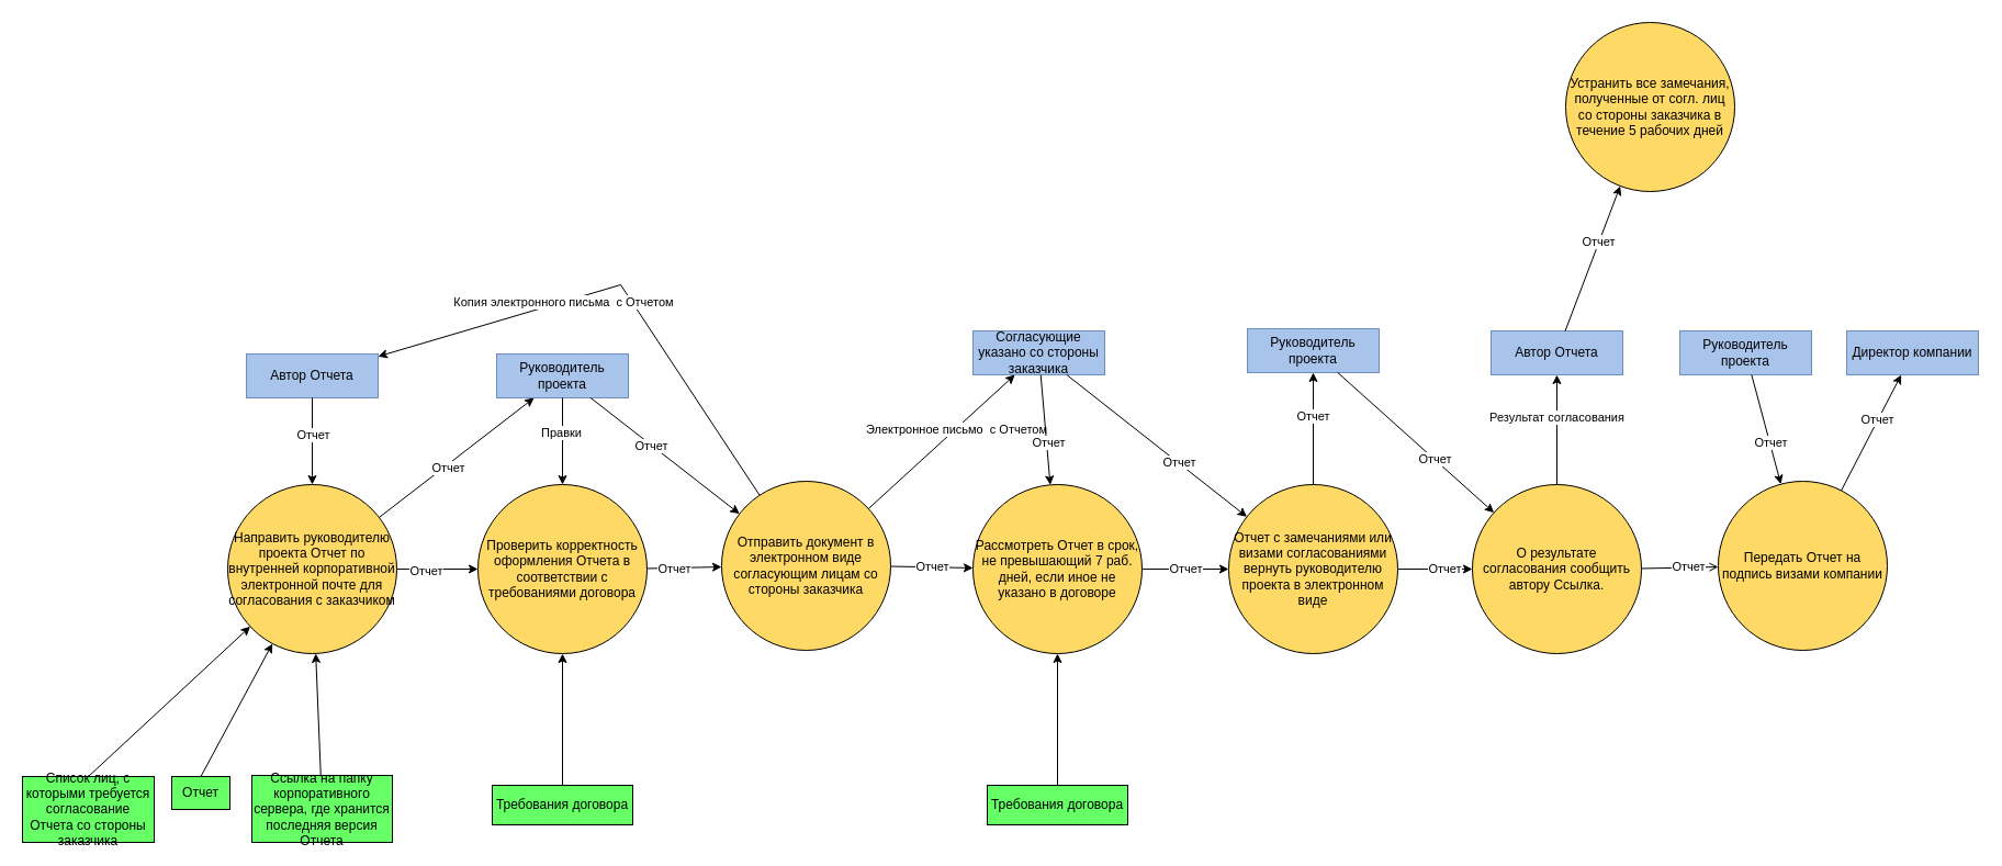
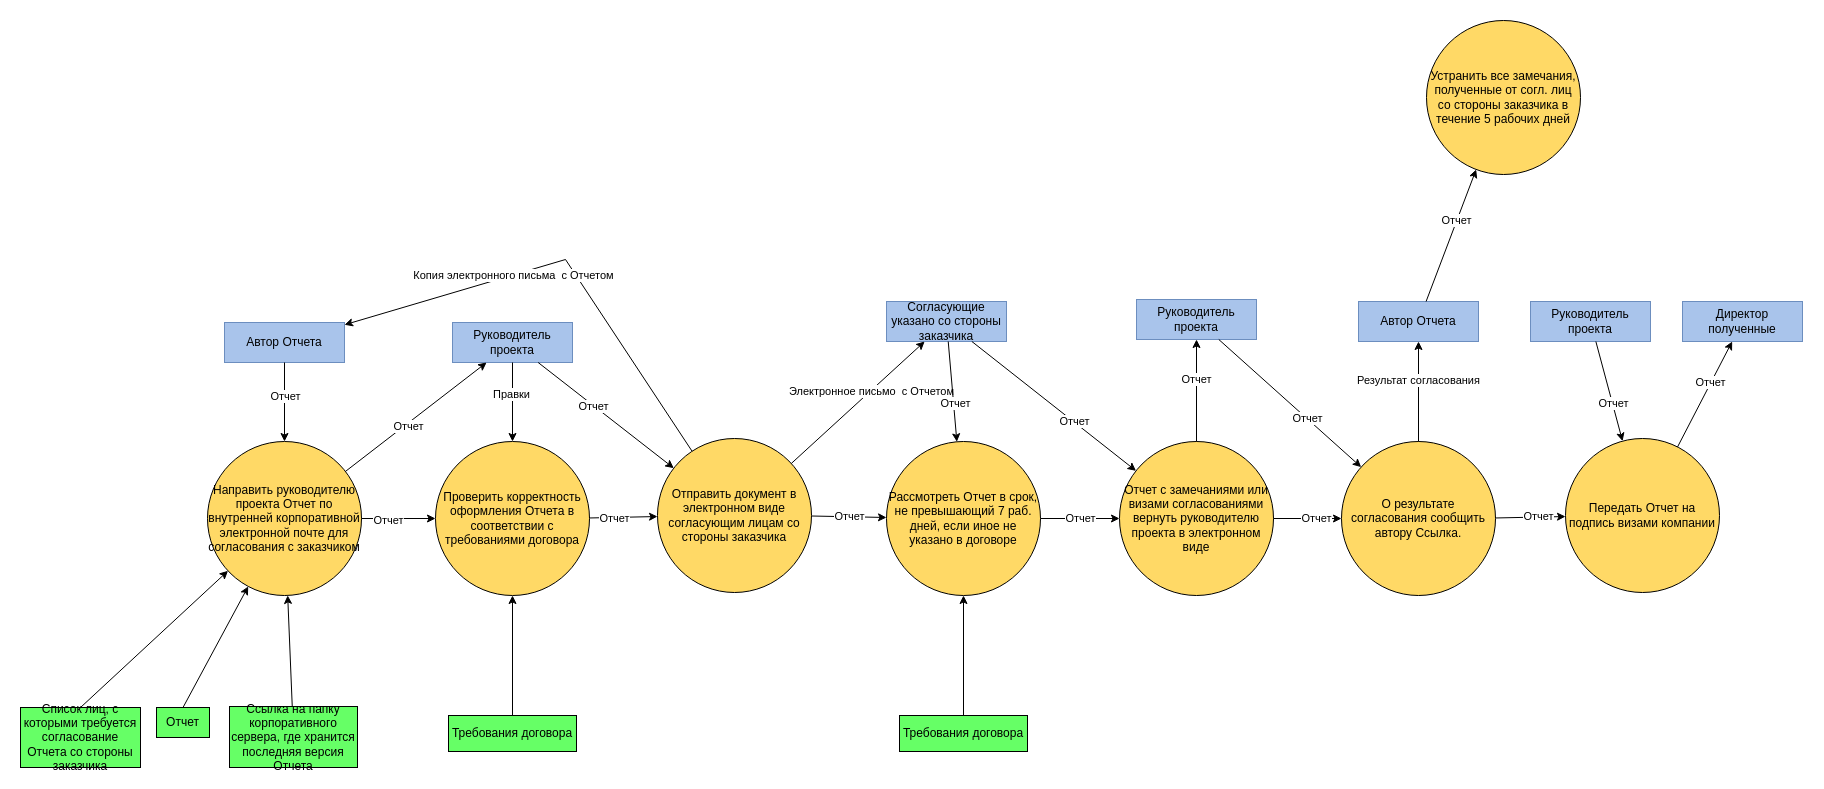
  <mxCell id="0" />
  <mxCell id="1" parent="0" />
  <mxCell id="2" value="Автор Отчета" style="rounded=0;whiteSpace=wrap;html=1;fillColor=#A9C4EB;strokeColor=#6c8ebf;" parent="1" vertex="1"><mxGeometry x="224" y="322" width="120" height="40" as="geometry" /></mxCell>
  <mxCell id="3" value="Список лиц, с которыми требуется согласование Отчета со стороны заказчика" style="rounded=0;whiteSpace=wrap;html=1;fillColor=#66FF66;" parent="1" vertex="1"><mxGeometry x="20" y="707" width="120" height="60" as="geometry" /></mxCell>
  <mxCell id="4" value="Направить руководителю проекта Отчет по внутренней корпоративной электронной почте для согласования с заказчиком" style="ellipse;whiteSpace=wrap;html=1;aspect=fixed;fillColor=#FFD966;" parent="1" vertex="1"><mxGeometry x="207" y="441" width="154" height="154" as="geometry" /></mxCell>
  <mxCell id="5" value="" style="endArrow=classic;html=1;rounded=0;exitX=0.5;exitY=1;exitDx=0;exitDy=0;entryX=0.5;entryY=0;entryDx=0;entryDy=0;" parent="1" source="2" target="4" edge="1"><mxGeometry width="50" height="50" relative="1" as="geometry"><mxPoint x="368" y="699" as="sourcePoint" /><mxPoint x="418" y="649" as="targetPoint" /></mxGeometry></mxCell>
  <mxCell id="6" value="Отчет" style="edgeLabel;html=1;align=center;verticalAlign=middle;resizable=0;points=[];" parent="5" vertex="1" connectable="0"><mxGeometry x="-0.177" relative="1" as="geometry"><mxPoint as="offset" /></mxGeometry></mxCell>
  <mxCell id="7" value="Отчет" style="rounded=0;whiteSpace=wrap;html=1;fillColor=#66FF66;" parent="1" vertex="1"><mxGeometry x="156" y="707" width="53" height="30" as="geometry" /></mxCell>
  <mxCell id="8" value="" style="endArrow=classic;html=1;rounded=0;exitX=0.5;exitY=0;exitDx=0;exitDy=0;" parent="1" source="7" target="4" edge="1"><mxGeometry width="50" height="50" relative="1" as="geometry"><mxPoint x="471" y="645" as="sourcePoint" /><mxPoint x="521" y="595" as="targetPoint" /></mxGeometry></mxCell>
  <mxCell id="9" value="Ссылка на папку корпоративного сервера, где хранится последняя версия Отчета" style="rounded=0;whiteSpace=wrap;html=1;fillColor=#66FF66;" parent="1" vertex="1"><mxGeometry x="229" y="706" width="128" height="61" as="geometry" /></mxCell>
  <mxCell id="10" value="" style="endArrow=classic;html=1;rounded=0;exitX=0.5;exitY=0;exitDx=0;exitDy=0;" parent="1" source="3" target="4" edge="1"><mxGeometry width="50" height="50" relative="1" as="geometry"><mxPoint x="172.18" y="685.23" as="sourcePoint" /><mxPoint x="155.004" y="541" as="targetPoint" /></mxGeometry></mxCell>
  <mxCell id="11" value="" style="endArrow=classic;html=1;rounded=0;" parent="1" source="9" target="4" edge="1"><mxGeometry width="50" height="50" relative="1" as="geometry"><mxPoint x="369.18" y="714.23" as="sourcePoint" /><mxPoint x="352.004" y="570" as="targetPoint" /></mxGeometry></mxCell>
  <mxCell id="12" value="Руководитель проекта" style="rounded=0;whiteSpace=wrap;html=1;fillColor=#A9C4EB;strokeColor=#6c8ebf;" parent="1" vertex="1"><mxGeometry x="452" y="322" width="120" height="40" as="geometry" /></mxCell>
  <mxCell id="13" value="Проверить корректность оформления Отчета в соответствии с требованиями договора" style="ellipse;whiteSpace=wrap;html=1;aspect=fixed;fillColor=#FFD966;" parent="1" vertex="1"><mxGeometry x="435" y="441" width="154" height="154" as="geometry" /></mxCell>
  <mxCell id="14" value="" style="endArrow=classic;html=1;rounded=0;exitX=1;exitY=0.5;exitDx=0;exitDy=0;" parent="1" source="4" target="13" edge="1"><mxGeometry width="50" height="50" relative="1" as="geometry"><mxPoint x="355" y="631" as="sourcePoint" /><mxPoint x="405" y="581" as="targetPoint" /></mxGeometry></mxCell>
  <mxCell id="15" value="Отчет" style="edgeLabel;html=1;align=center;verticalAlign=middle;resizable=0;points=[];" parent="14" vertex="1" connectable="0"><mxGeometry x="-0.291" y="-1" relative="1" as="geometry"><mxPoint as="offset" /></mxGeometry></mxCell>
  <mxCell id="16" value="Требования договора" style="rounded=0;whiteSpace=wrap;html=1;fillColor=#66FF66;" parent="1" vertex="1"><mxGeometry x="448" y="715" width="128" height="36" as="geometry" /></mxCell>
  <mxCell id="17" value="" style="endArrow=classic;html=1;rounded=0;" parent="1" source="12" target="13" edge="1"><mxGeometry width="50" height="50" relative="1" as="geometry"><mxPoint x="416" y="372" as="sourcePoint" /><mxPoint x="416" y="451" as="targetPoint" /></mxGeometry></mxCell>
  <mxCell id="18" value="Правки" style="edgeLabel;html=1;align=center;verticalAlign=middle;resizable=0;points=[];" parent="17" vertex="1" connectable="0"><mxGeometry x="-0.206" y="-2" relative="1" as="geometry"><mxPoint as="offset" /></mxGeometry></mxCell>
  <mxCell id="19" value="" style="endArrow=classic;html=1;rounded=0;" parent="1" source="16" target="13" edge="1"><mxGeometry width="50" height="50" relative="1" as="geometry"><mxPoint x="642.692" y="701.06" as="sourcePoint" /><mxPoint x="638.001" y="590.001" as="targetPoint" /></mxGeometry></mxCell>
  <mxCell id="20" value="Отправить документ в электронном виде согласующим лицам со стороны заказчика" style="ellipse;whiteSpace=wrap;html=1;aspect=fixed;fillColor=#FFD966;" parent="1" vertex="1"><mxGeometry x="657" y="438" width="154" height="154" as="geometry" /></mxCell>
  <mxCell id="21" value="" style="endArrow=classic;html=1;rounded=0;" parent="1" source="12" target="20" edge="1"><mxGeometry width="50" height="50" relative="1" as="geometry"><mxPoint x="578" y="373" as="sourcePoint" /><mxPoint x="578" y="452" as="targetPoint" /></mxGeometry></mxCell>
  <mxCell id="22" value="Отчет" style="edgeLabel;html=1;align=center;verticalAlign=middle;resizable=0;points=[];" parent="21" vertex="1" connectable="0"><mxGeometry x="-0.184" y="-1" relative="1" as="geometry"><mxPoint as="offset" /></mxGeometry></mxCell>
  <mxCell id="23" value="" style="endArrow=classic;html=1;rounded=0;" parent="1" source="13" target="20" edge="1"><mxGeometry width="50" height="50" relative="1" as="geometry"><mxPoint x="592" y="592" as="sourcePoint" /><mxPoint x="666" y="592" as="targetPoint" /></mxGeometry></mxCell>
  <mxCell id="24" value="Отчет" style="edgeLabel;html=1;align=center;verticalAlign=middle;resizable=0;points=[];" parent="23" vertex="1" connectable="0"><mxGeometry x="-0.291" y="-1" relative="1" as="geometry"><mxPoint as="offset" /></mxGeometry></mxCell>
  <mxCell id="25" value="Согласующие указано со стороны заказчика" style="rounded=0;whiteSpace=wrap;html=1;fillColor=#A9C4EB;strokeColor=#6c8ebf;" parent="1" vertex="1"><mxGeometry x="886" y="301" width="120" height="40" as="geometry" /></mxCell>
  <mxCell id="26" value="" style="endArrow=classic;html=1;rounded=0;" parent="1" source="4" target="12" edge="1"><mxGeometry width="50" height="50" relative="1" as="geometry"><mxPoint x="416" y="387" as="sourcePoint" /><mxPoint x="416" y="466" as="targetPoint" /></mxGeometry></mxCell>
  <mxCell id="27" value="Отчет" style="edgeLabel;html=1;align=center;verticalAlign=middle;resizable=0;points=[];" parent="26" vertex="1" connectable="0"><mxGeometry x="-0.131" y="-2" relative="1" as="geometry"><mxPoint as="offset" /></mxGeometry></mxCell>
  <mxCell id="28" value="" style="endArrow=classic;html=1;rounded=0;" parent="1" source="20" target="25" edge="1"><mxGeometry width="50" height="50" relative="1" as="geometry"><mxPoint x="609.003" y="645.3" as="sourcePoint" /><mxPoint x="744.587" y="751.005" as="targetPoint" /></mxGeometry></mxCell>
  <mxCell id="29" value="Электронное письмо&amp;nbsp; с Отчетом" style="edgeLabel;html=1;align=center;verticalAlign=middle;resizable=0;points=[];" parent="28" vertex="1" connectable="0"><mxGeometry x="0.19" relative="1" as="geometry"><mxPoint as="offset" /></mxGeometry></mxCell>
  <mxCell id="30" value="" style="endArrow=classic;html=1;rounded=0;" parent="1" source="20" target="2" edge="1"><mxGeometry width="50" height="50" relative="1" as="geometry"><mxPoint x="624" y="414" as="sourcePoint" /><mxPoint x="674" y="364" as="targetPoint" /><Array as="points"><mxPoint x="565" y="259" /></Array></mxGeometry></mxCell>
  <mxCell id="31" value="Копия электронного письма&amp;nbsp; с Отчетом" style="edgeLabel;html=1;align=center;verticalAlign=middle;resizable=0;points=[];" parent="30" vertex="1" connectable="0"><mxGeometry x="0.24" relative="1" as="geometry"><mxPoint as="offset" /></mxGeometry></mxCell>
  <mxCell id="32" value="Рассмотреть Отчет в срок, не превышающий 7 раб. дней, если иное не указано в договоре" style="ellipse;whiteSpace=wrap;html=1;aspect=fixed;fillColor=#FFD966;" vertex="1" parent="1"><mxGeometry x="886" y="441" width="154" height="154" as="geometry" /></mxCell>
  <mxCell id="33" value="Отчет" style="endArrow=classic;html=1;rounded=0;" edge="1" parent="1" source="20" target="32"><mxGeometry width="50" height="50" relative="1" as="geometry"><mxPoint x="840" y="682" as="sourcePoint" /><mxPoint x="770" y="551" as="targetPoint" /></mxGeometry></mxCell>
  <mxCell id="34" value="" style="endArrow=classic;html=1;rounded=0;" edge="1" parent="1" source="25" target="32"><mxGeometry width="50" height="50" relative="1" as="geometry"><mxPoint x="720" y="601" as="sourcePoint" /><mxPoint x="770" y="551" as="targetPoint" /></mxGeometry></mxCell>
  <mxCell id="35" value="Отчет" style="edgeLabel;html=1;align=center;verticalAlign=middle;resizable=0;points=[];" vertex="1" connectable="0" parent="34"><mxGeometry x="0.234" y="1" relative="1" as="geometry"><mxPoint as="offset" /></mxGeometry></mxCell>
  <mxCell id="36" value="Руководитель проекта" style="rounded=0;whiteSpace=wrap;html=1;fillColor=#A9C4EB;strokeColor=#6c8ebf;" vertex="1" parent="1"><mxGeometry x="1136" y="299" width="120" height="40" as="geometry" /></mxCell>
  <mxCell id="37" value="Отчет с замечаниями или визами согласованиями вернуть руководителю проекта в электронном виде" style="ellipse;whiteSpace=wrap;html=1;aspect=fixed;fillColor=#FFD966;" vertex="1" parent="1"><mxGeometry x="1119" y="441" width="154" height="154" as="geometry" /></mxCell>
  <mxCell id="38" value="Отчет" style="endArrow=classic;html=1;rounded=0;" edge="1" parent="1" source="32" target="37"><mxGeometry width="50" height="50" relative="1" as="geometry"><mxPoint x="820.993" y="526.05" as="sourcePoint" /><mxPoint x="896.006" y="527.072" as="targetPoint" /></mxGeometry></mxCell>
  <mxCell id="39" value="" style="endArrow=classic;html=1;rounded=0;" edge="1" parent="1" source="25" target="37"><mxGeometry width="50" height="50" relative="1" as="geometry"><mxPoint x="1006.997" y="322" as="sourcePoint" /><mxPoint x="1148.914" y="431.097" as="targetPoint" /></mxGeometry></mxCell>
  <mxCell id="40" value="Отчет" style="edgeLabel;html=1;align=center;verticalAlign=middle;resizable=0;points=[];" vertex="1" connectable="0" parent="39"><mxGeometry x="0.234" y="1" relative="1" as="geometry"><mxPoint as="offset" /></mxGeometry></mxCell>
  <mxCell id="41" value="" style="endArrow=classic;html=1;rounded=0;" edge="1" parent="1" source="37" target="36"><mxGeometry width="50" height="50" relative="1" as="geometry"><mxPoint x="1082.003" y="320" as="sourcePoint" /><mxPoint x="1246.13" y="449.369" as="targetPoint" /></mxGeometry></mxCell>
  <mxCell id="42" value="Отчет" style="edgeLabel;html=1;align=center;verticalAlign=middle;resizable=0;points=[];" vertex="1" connectable="0" parent="41"><mxGeometry x="0.234" y="1" relative="1" as="geometry"><mxPoint as="offset" /></mxGeometry></mxCell>
  <mxCell id="43" value="О результате согласования сообщить автору Ссылка." style="ellipse;whiteSpace=wrap;html=1;aspect=fixed;fillColor=#FFD966;" vertex="1" parent="1"><mxGeometry x="1341" y="441" width="154" height="154" as="geometry" /></mxCell>
  <mxCell id="44" value="" style="endArrow=classic;html=1;rounded=0;" edge="1" parent="1" source="37" target="43"><mxGeometry width="50" height="50" relative="1" as="geometry"><mxPoint x="1389.285" y="440.999" as="sourcePoint" /><mxPoint x="1385.999" y="340.97" as="targetPoint" /></mxGeometry></mxCell>
  <mxCell id="45" value="Отчет" style="edgeLabel;html=1;align=center;verticalAlign=middle;resizable=0;points=[];" vertex="1" connectable="0" parent="44"><mxGeometry x="0.234" y="1" relative="1" as="geometry"><mxPoint as="offset" /></mxGeometry></mxCell>
  <mxCell id="46" value="Автор Отчета" style="rounded=0;whiteSpace=wrap;html=1;fillColor=#A9C4EB;strokeColor=#6c8ebf;" vertex="1" parent="1"><mxGeometry x="1358" y="301" width="120" height="40" as="geometry" /></mxCell>
  <mxCell id="47" value="" style="endArrow=classic;html=1;rounded=0;" edge="1" parent="1" source="36" target="43"><mxGeometry width="50" height="50" relative="1" as="geometry"><mxPoint x="1288.001" y="452.009" as="sourcePoint" /><mxPoint x="1289.19" y="350" as="targetPoint" /></mxGeometry></mxCell>
  <mxCell id="48" value="Отчет" style="edgeLabel;html=1;align=center;verticalAlign=middle;resizable=0;points=[];" vertex="1" connectable="0" parent="47"><mxGeometry x="0.234" y="1" relative="1" as="geometry"><mxPoint as="offset" /></mxGeometry></mxCell>
  <mxCell id="49" value="" style="endArrow=classic;html=1;rounded=0;" edge="1" parent="1" source="43" target="46"><mxGeometry width="50" height="50" relative="1" as="geometry"><mxPoint x="1301.998" y="294" as="sourcePoint" /><mxPoint x="1444.367" y="421.579" as="targetPoint" /></mxGeometry></mxCell>
  <mxCell id="50" value="Результат согласования" style="edgeLabel;html=1;align=center;verticalAlign=middle;resizable=0;points=[];" vertex="1" connectable="0" parent="49"><mxGeometry x="0.234" y="1" relative="1" as="geometry"><mxPoint as="offset" /></mxGeometry></mxCell>
  <mxCell id="51" value="Требования договора" style="rounded=0;whiteSpace=wrap;html=1;fillColor=#66FF66;" vertex="1" parent="1"><mxGeometry x="899" y="715" width="128" height="36" as="geometry" /></mxCell>
  <mxCell id="52" value="" style="endArrow=classic;html=1;rounded=0;" edge="1" parent="1" source="51" target="32"><mxGeometry width="50" height="50" relative="1" as="geometry"><mxPoint x="885.31" y="720" as="sourcePoint" /><mxPoint x="885.31" y="600" as="targetPoint" /></mxGeometry></mxCell>
  <mxCell id="53" value="Передать Отчет на подпись визами компании" style="ellipse;whiteSpace=wrap;html=1;aspect=fixed;fillColor=#FFD966;" vertex="1" parent="1"><mxGeometry x="1565" y="438" width="154" height="154" as="geometry" /></mxCell>
- <mxCell id="54" value="" style="endArrow=open;html=1;rounded=0;" edge="1" parent="1" source="43" target="53"><mxGeometry width="50" height="50" relative="1" as="geometry"><mxPoint x="1580" y="647" as="sourcePoint" /><mxPoint x="1648" y="647" as="targetPoint" /></mxGeometry></mxCell>
+ <mxCell id="54" value="" style="endArrow=classic;html=1;rounded=0;" edge="1" parent="1" source="43" target="53"><mxGeometry width="50" height="50" relative="1" as="geometry"><mxPoint x="1580" y="647" as="sourcePoint" /><mxPoint x="1648" y="647" as="targetPoint" /></mxGeometry></mxCell>
  <mxCell id="55" value="Отчет" style="edgeLabel;html=1;align=center;verticalAlign=middle;resizable=0;points=[];" vertex="1" connectable="0" parent="54"><mxGeometry x="0.234" y="1" relative="1" as="geometry"><mxPoint as="offset" /></mxGeometry></mxCell>
- <mxCell id="56" value="Директор компании" style="rounded=0;whiteSpace=wrap;html=1;fillColor=#A9C4EB;strokeColor=#6c8ebf;" vertex="1" parent="1"><mxGeometry x="1682" y="301" width="120" height="40" as="geometry" /></mxCell>
+ <mxCell id="56" value="Директор полученные" style="rounded=0;whiteSpace=wrap;html=1;fillColor=#A9C4EB;strokeColor=#6c8ebf;" vertex="1" parent="1"><mxGeometry x="1682" y="301" width="120" height="40" as="geometry" /></mxCell>
  <mxCell id="57" value="" style="endArrow=classic;html=1;rounded=0;" edge="1" parent="1" source="53" target="56"><mxGeometry width="50" height="50" relative="1" as="geometry"><mxPoint x="1822" y="525" as="sourcePoint" /><mxPoint x="1822" y="425" as="targetPoint" /></mxGeometry></mxCell>
  <mxCell id="58" value="Отчет" style="edgeLabel;html=1;align=center;verticalAlign=middle;resizable=0;points=[];" vertex="1" connectable="0" parent="57"><mxGeometry x="0.234" y="1" relative="1" as="geometry"><mxPoint as="offset" /></mxGeometry></mxCell>
  <mxCell id="59" value="Руководитель проекта" style="rounded=0;whiteSpace=wrap;html=1;fillColor=#A9C4EB;strokeColor=#6c8ebf;" vertex="1" parent="1"><mxGeometry x="1530" y="301" width="120" height="40" as="geometry" /></mxCell>
  <mxCell id="60" value="" style="endArrow=classic;html=1;rounded=0;" edge="1" parent="1" source="59" target="53"><mxGeometry width="50" height="50" relative="1" as="geometry"><mxPoint x="1562" y="428" as="sourcePoint" /><mxPoint x="1632.561" y="341" as="targetPoint" /></mxGeometry></mxCell>
  <mxCell id="61" value="Отчет" style="edgeLabel;html=1;align=center;verticalAlign=middle;resizable=0;points=[];" vertex="1" connectable="0" parent="60"><mxGeometry x="0.234" y="1" relative="1" as="geometry"><mxPoint as="offset" /></mxGeometry></mxCell>
  <mxCell id="62" value="Устранить все замечания, полученные от согл. лиц со стороны заказчика в течение 5 рабочих дней" style="ellipse;whiteSpace=wrap;html=1;aspect=fixed;fillColor=#FFD966;" vertex="1" parent="1"><mxGeometry x="1426" y="20" width="154" height="154" as="geometry" /></mxCell>
  <mxCell id="63" value="" style="endArrow=classic;html=1;rounded=0;" edge="1" parent="1" source="46" target="62"><mxGeometry width="50" height="50" relative="1" as="geometry"><mxPoint x="1314.235" y="119" as="sourcePoint" /><mxPoint x="1341.003" y="218.604" as="targetPoint" /></mxGeometry></mxCell>
  <mxCell id="64" value="Отчет" style="edgeLabel;html=1;align=center;verticalAlign=middle;resizable=0;points=[];" vertex="1" connectable="0" parent="63"><mxGeometry x="0.234" y="1" relative="1" as="geometry"><mxPoint as="offset" /></mxGeometry></mxCell>
